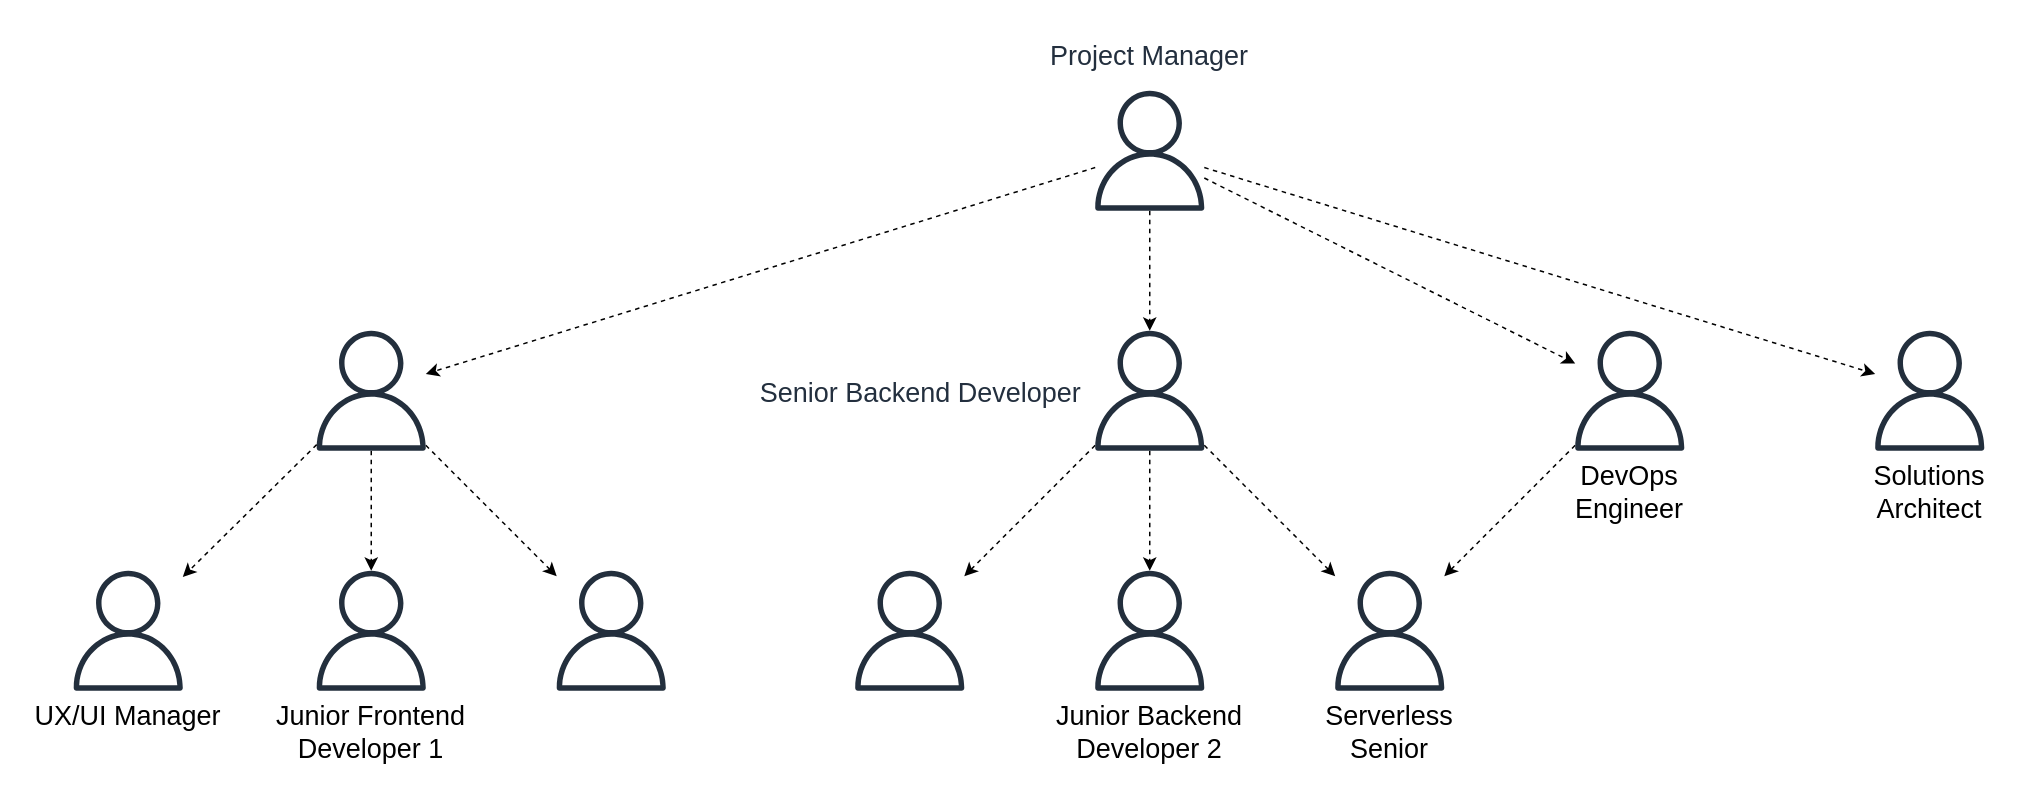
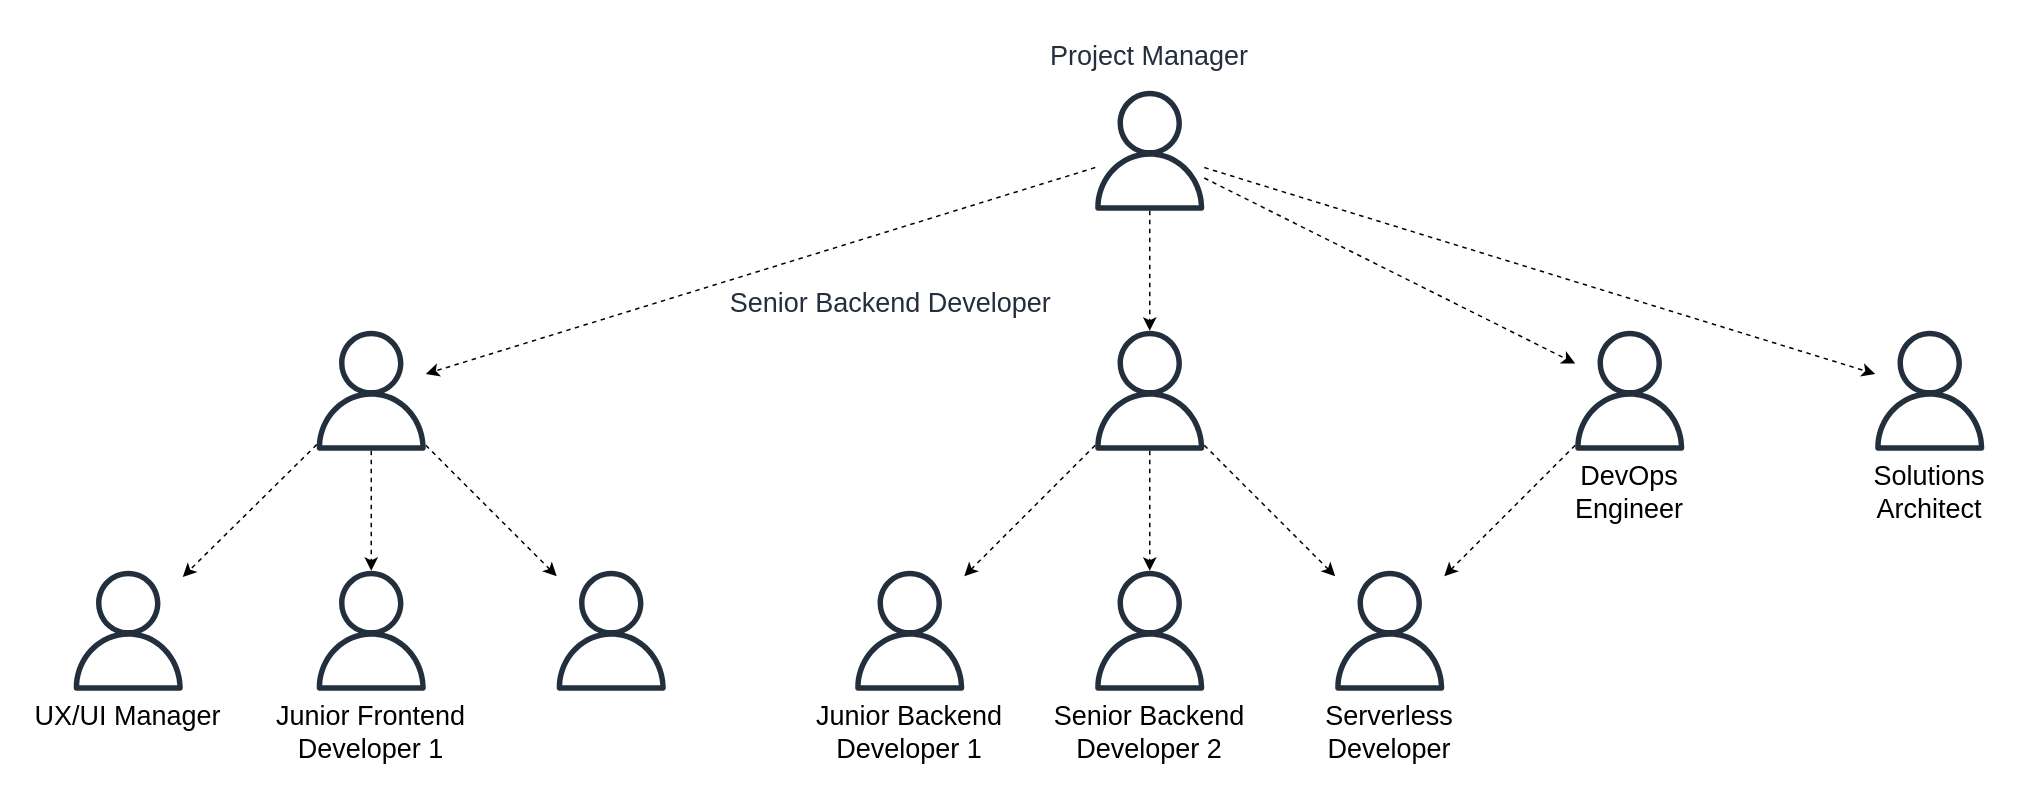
  <mxCell id="0" />
  <mxCell id="1" parent="0" />
  <mxCell id="2" value="" style="edgeStyle=none;rounded=0;orthogonalLoop=1;jettySize=auto;html=1;dashed=1;fontSize=18;" parent="1" source="4" target="11" edge="1"><mxGeometry relative="1" as="geometry"><mxPoint x="296" y="563" as="targetPoint" /></mxGeometry></mxCell>
  <mxCell id="3" value="" style="edgeStyle=none;rounded=0;orthogonalLoop=1;jettySize=auto;html=1;dashed=1;fontSize=18;" parent="1" source="4" target="21" edge="1"><mxGeometry relative="1" as="geometry"><mxPoint x="227" y="573" as="targetPoint" /></mxGeometry></mxCell>
  <mxCell id="4" value="" style="sketch=0;outlineConnect=0;fontColor=#232F3E;gradientColor=none;fillColor=#232F3D;strokeColor=none;dashed=0;verticalLabelPosition=bottom;verticalAlign=top;align=center;html=1;fontSize=18;fontStyle=0;aspect=fixed;pointerEvents=1;shape=mxgraph.aws4.user;" parent="1" vertex="1"><mxGeometry x="207" y="220" width="80" height="80" as="geometry" /></mxCell>
  <mxCell id="5" value="" style="edgeStyle=none;rounded=0;orthogonalLoop=1;jettySize=auto;html=1;dashed=1;fontSize=18;" parent="1" source="8" target="12" edge="1"><mxGeometry relative="1" as="geometry"><mxPoint x="658" y="563" as="targetPoint" /></mxGeometry></mxCell>
  <mxCell id="6" value="" style="edgeStyle=none;rounded=0;orthogonalLoop=1;jettySize=auto;html=1;dashed=1;fontSize=18;" parent="1" source="8" target="13" edge="1"><mxGeometry relative="1" as="geometry"><mxPoint x="658" y="563" as="targetPoint" /></mxGeometry></mxCell>
  <mxCell id="7" value="" style="edgeStyle=none;rounded=0;orthogonalLoop=1;jettySize=auto;html=1;dashed=1;fontSize=18;" parent="1" source="8" target="14" edge="1"><mxGeometry relative="1" as="geometry"><mxPoint x="681" y="433" as="targetPoint" /></mxGeometry></mxCell>
  <mxCell id="8" value="" style="sketch=0;outlineConnect=0;fontColor=#232F3E;gradientColor=none;fillColor=#232F3D;strokeColor=none;dashed=0;verticalLabelPosition=bottom;verticalAlign=top;align=center;html=1;fontSize=18;fontStyle=0;aspect=fixed;pointerEvents=1;shape=mxgraph.aws4.user;" parent="1" vertex="1"><mxGeometry x="726" y="220" width="80" height="80" as="geometry" /></mxCell>
  <mxCell id="9" value="" style="edgeStyle=none;rounded=0;orthogonalLoop=1;jettySize=auto;html=1;dashed=1;fontSize=18;" parent="1" source="10" target="14" edge="1"><mxGeometry relative="1" as="geometry"><mxPoint x="1419" y="579" as="targetPoint" /></mxGeometry></mxCell>
  <mxCell id="10" value="" style="sketch=0;outlineConnect=0;fontColor=#232F3E;gradientColor=none;fillColor=#232F3D;strokeColor=none;dashed=0;verticalLabelPosition=bottom;verticalAlign=top;align=center;html=1;fontSize=18;fontStyle=0;aspect=fixed;pointerEvents=1;shape=mxgraph.aws4.user;" parent="1" vertex="1"><mxGeometry x="1046" y="220" width="80" height="80" as="geometry" /></mxCell>
  <mxCell id="11" value="" style="sketch=0;outlineConnect=0;fontColor=#232F3E;gradientColor=none;fillColor=#232F3D;strokeColor=none;dashed=0;verticalLabelPosition=bottom;verticalAlign=top;align=center;html=1;fontSize=18;fontStyle=0;aspect=fixed;pointerEvents=1;shape=mxgraph.aws4.user;" parent="1" vertex="1"><mxGeometry x="207" y="380" width="80" height="80" as="geometry" /></mxCell>
  <mxCell id="12" value="" style="sketch=0;outlineConnect=0;fontColor=#232F3E;gradientColor=none;fillColor=#232F3D;strokeColor=none;dashed=0;verticalLabelPosition=bottom;verticalAlign=top;align=center;html=1;fontSize=18;fontStyle=0;aspect=fixed;pointerEvents=1;shape=mxgraph.aws4.user;" parent="1" vertex="1"><mxGeometry x="566" y="380" width="80" height="80" as="geometry" /></mxCell>
  <mxCell id="13" value="" style="sketch=0;outlineConnect=0;fontColor=#232F3E;gradientColor=none;fillColor=#232F3D;strokeColor=none;dashed=0;verticalLabelPosition=bottom;verticalAlign=top;align=center;html=1;fontSize=18;fontStyle=0;aspect=fixed;pointerEvents=1;shape=mxgraph.aws4.user;" parent="1" vertex="1"><mxGeometry x="726" y="380" width="80" height="80" as="geometry" /></mxCell>
  <mxCell id="14" value="" style="sketch=0;outlineConnect=0;fontColor=#232F3E;gradientColor=none;fillColor=#232F3D;strokeColor=none;dashed=0;verticalLabelPosition=bottom;verticalAlign=top;align=center;html=1;fontSize=18;fontStyle=0;aspect=fixed;pointerEvents=1;shape=mxgraph.aws4.user;" parent="1" vertex="1"><mxGeometry x="886" y="380" width="80" height="80" as="geometry" /></mxCell>
  <mxCell id="15" value="" style="edgeStyle=none;rounded=0;orthogonalLoop=1;jettySize=auto;html=1;dashed=1;fontSize=18;" parent="1" source="19" target="8" edge="1"><mxGeometry relative="1" as="geometry"><mxPoint x="-178" y="202" as="targetPoint" /></mxGeometry></mxCell>
  <mxCell id="16" value="" style="edgeStyle=none;rounded=0;orthogonalLoop=1;jettySize=auto;html=1;dashed=1;fontSize=18;" parent="1" source="19" target="4" edge="1"><mxGeometry relative="1" as="geometry"><mxPoint x="-178" y="202" as="targetPoint" /></mxGeometry></mxCell>
  <mxCell id="17" value="" style="edgeStyle=none;rounded=0;orthogonalLoop=1;jettySize=auto;html=1;dashed=1;fontSize=18;" parent="1" source="19" target="10" edge="1"><mxGeometry relative="1" as="geometry"><mxPoint x="-54.364" y="72" as="targetPoint" /></mxGeometry></mxCell>
  <mxCell id="18" value="" style="rounded=0;orthogonalLoop=1;jettySize=auto;html=1;dashed=1;" parent="1" source="19" target="29" edge="1"><mxGeometry relative="1" as="geometry"><mxPoint x="486" y="100" as="targetPoint" /></mxGeometry></mxCell>
  <mxCell id="19" value="" style="sketch=0;outlineConnect=0;fontColor=#232F3E;gradientColor=none;fillColor=#232F3D;strokeColor=none;dashed=0;verticalLabelPosition=bottom;verticalAlign=top;align=center;html=1;fontSize=18;fontStyle=0;aspect=fixed;pointerEvents=1;shape=mxgraph.aws4.user;" parent="1" vertex="1"><mxGeometry x="726" y="60" width="80" height="80" as="geometry" /></mxCell>
  <mxCell id="20" style="edgeStyle=none;rounded=0;orthogonalLoop=1;jettySize=auto;html=1;exitX=0.5;exitY=1;exitDx=0;exitDy=0;fontSize=18;" parent="1" edge="1"><mxGeometry relative="1" as="geometry"><mxPoint x="751" y="291" as="sourcePoint" /><mxPoint x="751" y="291" as="targetPoint" /></mxGeometry></mxCell>
  <mxCell id="21" value="" style="sketch=0;outlineConnect=0;fontColor=#232F3E;gradientColor=none;fillColor=#232F3D;strokeColor=none;dashed=0;verticalLabelPosition=bottom;verticalAlign=top;align=center;html=1;fontSize=18;fontStyle=0;aspect=fixed;pointerEvents=1;shape=mxgraph.aws4.user;" parent="1" vertex="1"><mxGeometry x="367" y="380" width="80" height="80" as="geometry" /></mxCell>
  <mxCell id="22" value="&lt;span style=&quot;color: rgb(35, 47, 62); font-family: Helvetica; font-size: 18px; font-style: normal; font-variant-ligatures: normal; font-variant-caps: normal; font-weight: 400; letter-spacing: normal; orphans: 2; text-indent: 0px; text-transform: none; widows: 2; word-spacing: 0px; -webkit-text-stroke-width: 0px; white-space: nowrap; background-color: rgb(255, 255, 255); text-decoration-thickness: initial; text-decoration-style: initial; text-decoration-color: initial; float: none; display: inline !important;&quot;&gt;Project Manager&lt;/span&gt;" style="text;whiteSpace=wrap;html=1;align=center;fontSize=18;" parent="1" vertex="1"><mxGeometry x="686" y="20" width="160" height="30" as="geometry" /></mxCell>
- <mxCell id="23" value="&lt;span style=&quot;color: rgb(35, 47, 62); font-family: Helvetica; font-size: 18px; font-style: normal; font-variant-ligatures: normal; font-variant-caps: normal; font-weight: 400; letter-spacing: normal; orphans: 2; text-indent: 0px; text-transform: none; widows: 2; word-spacing: 0px; -webkit-text-stroke-width: 0px; white-space: nowrap; background-color: rgb(255, 255, 255); text-decoration-thickness: initial; text-decoration-style: initial; text-decoration-color: initial; float: none; display: inline !important;&quot;&gt;Senior Backend Developer&lt;/span&gt;" style="text;whiteSpace=wrap;html=1;align=center;fontSize=18;" parent="1" vertex="1"><mxGeometry x="506" y="245" width="215" height="30" as="geometry" /></mxCell>
+ <mxCell id="23" value="&lt;span style=&quot;color: rgb(35, 47, 62); font-family: Helvetica; font-size: 18px; font-style: normal; font-variant-ligatures: normal; font-variant-caps: normal; font-weight: 400; letter-spacing: normal; orphans: 2; text-indent: 0px; text-transform: none; widows: 2; word-spacing: 0px; -webkit-text-stroke-width: 0px; white-space: nowrap; background-color: rgb(255, 255, 255); text-decoration-thickness: initial; text-decoration-style: initial; text-decoration-color: initial; float: none; display: inline !important;&quot;&gt;Senior Backend Developer&lt;/span&gt;" style="text;whiteSpace=wrap;html=1;align=center;fontSize=18;" parent="1" vertex="1"><mxGeometry x="486" y="185" width="215" height="30" as="geometry" /></mxCell>
  <mxCell id="24" value="Junior Frontend Developer 1" style="text;whiteSpace=wrap;align=center;fontSize=18;verticalAlign=top;" parent="1" vertex="1"><mxGeometry x="182" y="460" width="130" height="50" as="geometry" /></mxCell>
- <mxCell id="26" value="Junior Backend Developer 2" style="text;whiteSpace=wrap;align=center;fontSize=18;verticalAlign=top;" parent="1" vertex="1"><mxGeometry x="701" y="460" width="130" height="50" as="geometry" /></mxCell>
- <mxCell id="27" value="Serverless Senior" style="text;whiteSpace=wrap;align=center;fontSize=18;verticalAlign=top;" parent="1" vertex="1"><mxGeometry x="861" y="460" width="130" height="50" as="geometry" /></mxCell>
+ <mxCell id="25" value="Junior Backend Developer 1" style="text;whiteSpace=wrap;align=center;fontSize=18;verticalAlign=top;" parent="1" vertex="1"><mxGeometry x="541" y="460" width="130" height="50" as="geometry" /></mxCell>
+ <mxCell id="26" value="Senior Backend Developer 2" style="text;whiteSpace=wrap;align=center;fontSize=18;verticalAlign=top;" parent="1" vertex="1"><mxGeometry x="701" y="460" width="130" height="50" as="geometry" /></mxCell>
+ <mxCell id="27" value="Serverless Developer" style="text;whiteSpace=wrap;align=center;fontSize=18;verticalAlign=top;" parent="1" vertex="1"><mxGeometry x="861" y="460" width="130" height="50" as="geometry" /></mxCell>
  <mxCell id="28" value="Solutions Architect" style="text;whiteSpace=wrap;align=center;fontSize=18;verticalAlign=top;" parent="1" vertex="1"><mxGeometry x="1246" y="300" width="80" height="60" as="geometry" /></mxCell>
  <mxCell id="29" value="" style="sketch=0;outlineConnect=0;fontColor=#232F3E;gradientColor=none;fillColor=#232F3D;strokeColor=none;dashed=0;verticalLabelPosition=bottom;verticalAlign=top;align=center;html=1;fontSize=18;fontStyle=0;aspect=fixed;pointerEvents=1;shape=mxgraph.aws4.user;" parent="1" vertex="1"><mxGeometry x="1246" y="220" width="80" height="80" as="geometry" /></mxCell>
  <mxCell id="30" value="DevOps Engineer" style="text;whiteSpace=wrap;align=center;fontSize=18;verticalAlign=top;" parent="1" vertex="1"><mxGeometry x="1046" y="300" width="80" height="60" as="geometry" /></mxCell>
  <mxCell id="31" value="" style="rounded=0;orthogonalLoop=1;jettySize=auto;html=1;dashed=1;" parent="1" source="4" target="32" edge="1"><mxGeometry relative="1" as="geometry" /></mxCell>
  <mxCell id="32" value="" style="sketch=0;outlineConnect=0;fontColor=#232F3E;gradientColor=none;fillColor=#232F3D;strokeColor=none;dashed=0;verticalLabelPosition=bottom;verticalAlign=top;align=center;html=1;fontSize=18;fontStyle=0;aspect=fixed;pointerEvents=1;shape=mxgraph.aws4.user;" parent="1" vertex="1"><mxGeometry x="45" y="380" width="80" height="80" as="geometry" /></mxCell>
  <mxCell id="33" value="UX/UI Manager" style="text;whiteSpace=wrap;align=center;fontSize=18;verticalAlign=top;" parent="1" vertex="1"><mxGeometry x="20" y="460" width="130" height="50" as="geometry" /></mxCell>
